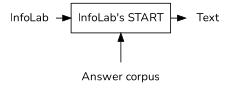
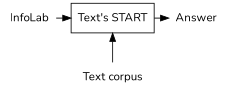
  digraph {
    fontname=Nunito
    node [fontname=Nunito shape=plaintext]
    edge [fontname=Nunito]
-   n1 [label="InfoLab's START" shape=box]
+   n1 [label="Text's START" shape=box]
    n2 [label=InfoLab]
-   n3 [label=Text]
+   n3 [label=Answer]
    l1 [shape=point style=invis]
-   n5 [label="Answer corpus"]
+   n5 [label="Text corpus"]
    l2 [shape=point style=invis]
    subgraph sub_1 {
      rank=same
      n1
      n2
      n3
      l1
    }
    subgraph sub_2 {
      rank=same
      n5
      l2
    }
    n1 -> n3
    n2 -> n1
    l1 -> l2 [style=invis]
    n5 -> n1
  }
